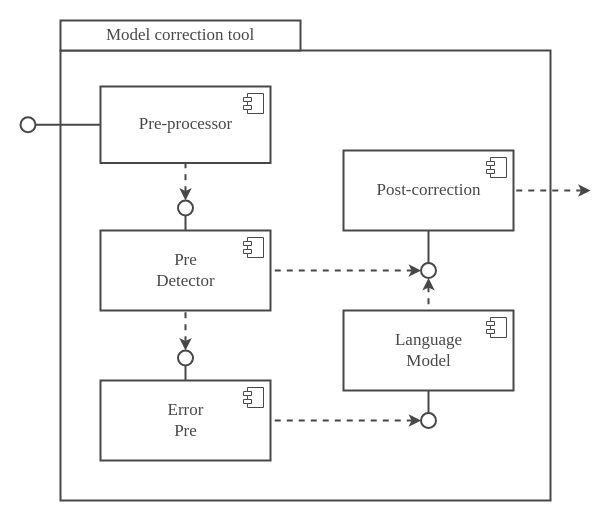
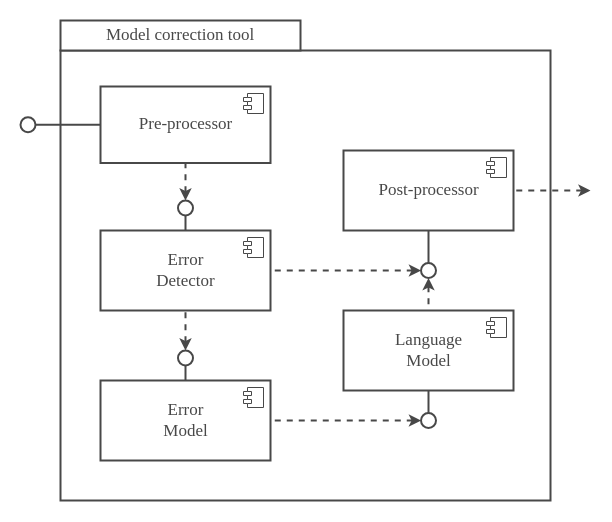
  <mxCell id="0" />
  <mxCell id="1" parent="0" />
  <mxCell id="2" value="" style="rounded=0;whiteSpace=wrap;html=1;strokeWidth=2;strokeColor=#484848;" parent="1" vertex="1"><mxGeometry x="60" y="50" width="490" height="450" as="geometry" /></mxCell>
- <mxCell id="3" value="&lt;font color=&quot;#484848&quot; face=&quot;montserrat semibold&quot;&gt;&lt;span style=&quot;font-size: 17px&quot;&gt;Post-correction&lt;/span&gt;&lt;/font&gt;" style="html=1;dropTarget=0;strokeWidth=2;strokeColor=#484848;" parent="1" vertex="1"><mxGeometry x="343" y="150" width="170" height="80" as="geometry" /></mxCell>
+ <mxCell id="3" value="&lt;font color=&quot;#484848&quot; face=&quot;montserrat semibold&quot;&gt;&lt;span style=&quot;font-size: 17px&quot;&gt;Post-processor&lt;/span&gt;&lt;/font&gt;" style="html=1;dropTarget=0;strokeWidth=2;strokeColor=#484848;" parent="1" vertex="1"><mxGeometry x="343" y="150" width="170" height="80" as="geometry" /></mxCell>
  <mxCell id="4" value="" style="shape=module;jettyWidth=8;jettyHeight=4;strokeColor=#484848;" parent="3" vertex="1"><mxGeometry x="1" width="20" height="20" relative="1" as="geometry"><mxPoint x="-27" y="7" as="offset" /></mxGeometry></mxCell>
- <mxCell id="5" value="&lt;font style=&quot;font-size: 17px&quot;&gt;&lt;span style=&quot;color: rgb(72 , 72 , 72) ; font-family: &amp;#34;montserrat semibold&amp;#34;&quot;&gt;Error&lt;br&gt;&lt;/span&gt;&lt;span style=&quot;color: rgb(72 , 72 , 72) ; font-family: &amp;#34;montserrat semibold&amp;#34;&quot;&gt;Pre&lt;/span&gt;&lt;/font&gt;" style="html=1;dropTarget=0;strokeWidth=2;strokeColor=#484848;" parent="1" vertex="1"><mxGeometry x="100" y="380" width="170" height="80" as="geometry" /></mxCell>
+ <mxCell id="5" value="&lt;font style=&quot;font-size: 17px&quot;&gt;&lt;span style=&quot;color: rgb(72 , 72 , 72) ; font-family: &amp;#34;montserrat semibold&amp;#34;&quot;&gt;Error&lt;br&gt;&lt;/span&gt;&lt;span style=&quot;color: rgb(72 , 72 , 72) ; font-family: &amp;#34;montserrat semibold&amp;#34;&quot;&gt;Model&lt;/span&gt;&lt;/font&gt;" style="html=1;dropTarget=0;strokeWidth=2;strokeColor=#484848;" parent="1" vertex="1"><mxGeometry x="100" y="380" width="170" height="80" as="geometry" /></mxCell>
  <mxCell id="6" value="" style="shape=module;jettyWidth=8;jettyHeight=4;strokeColor=#484848;" parent="5" vertex="1"><mxGeometry x="1" width="20" height="20" relative="1" as="geometry"><mxPoint x="-27" y="7" as="offset" /></mxGeometry></mxCell>
  <mxCell id="7" value="&lt;font color=&quot;#484848&quot; face=&quot;Montserrat Semibold&quot;&gt;&lt;span style=&quot;font-size: 17px&quot;&gt;Model correction tool&lt;/span&gt;&lt;/font&gt;" style="rounded=0;whiteSpace=wrap;html=1;strokeColor=#484848;strokeWidth=2;" parent="1" vertex="1"><mxGeometry x="60" y="20" width="240" height="30" as="geometry" /></mxCell>
  <mxCell id="8" value="&lt;font color=&quot;#484848&quot; face=&quot;montserrat semibold&quot; style=&quot;font-size: 17px&quot;&gt;Pre-processor&lt;/font&gt;" style="html=1;dropTarget=0;strokeWidth=2;strokeColor=#484848;" parent="1" vertex="1"><mxGeometry x="100" y="86" width="170" height="76.5" as="geometry" /></mxCell>
  <mxCell id="9" value="" style="shape=module;jettyWidth=8;jettyHeight=4;strokeColor=#484848;" parent="8" vertex="1"><mxGeometry x="1" width="20" height="20" relative="1" as="geometry"><mxPoint x="-27" y="7" as="offset" /></mxGeometry></mxCell>
  <mxCell id="10" value="&lt;font color=&quot;#484848&quot; face=&quot;montserrat semibold&quot; style=&quot;font-size: 17px&quot;&gt;Language&lt;br&gt;Model&lt;/font&gt;" style="html=1;dropTarget=0;strokeWidth=2;strokeColor=#484848;" parent="1" vertex="1"><mxGeometry x="343" y="310" width="170" height="80" as="geometry" /></mxCell>
  <mxCell id="11" value="" style="shape=module;jettyWidth=8;jettyHeight=4;strokeColor=#484848;" parent="10" vertex="1"><mxGeometry x="1" width="20" height="20" relative="1" as="geometry"><mxPoint x="-27" y="7" as="offset" /></mxGeometry></mxCell>
  <mxCell id="12" value="" style="ellipse;whiteSpace=wrap;html=1;aspect=fixed;strokeColor=#484848;strokeWidth=2;" parent="1" vertex="1"><mxGeometry x="20" y="116.75" width="15" height="15" as="geometry" /></mxCell>
  <mxCell id="13" style="edgeStyle=orthogonalEdgeStyle;rounded=0;orthogonalLoop=1;jettySize=auto;html=1;startArrow=none;startFill=0;endArrow=none;endFill=0;strokeColor=#484848;strokeWidth=2;exitX=1;exitY=0.5;exitDx=0;exitDy=0;entryX=0;entryY=0.5;entryDx=0;entryDy=0;" parent="1" source="12" target="8" edge="1"><mxGeometry relative="1" as="geometry"><mxPoint x="0" y="80" as="sourcePoint" /><mxPoint x="-180" y="-110" as="targetPoint" /><Array as="points"><mxPoint x="35" y="124" /><mxPoint x="35" y="124" /></Array></mxGeometry></mxCell>
  <mxCell id="14" value="" style="ellipse;whiteSpace=wrap;html=1;aspect=fixed;strokeColor=#484848;strokeWidth=2;" parent="1" vertex="1"><mxGeometry x="177.5" y="350" width="15" height="15" as="geometry" /></mxCell>
  <mxCell id="15" value="" style="ellipse;whiteSpace=wrap;html=1;aspect=fixed;strokeColor=#484848;strokeWidth=2;" parent="1" vertex="1"><mxGeometry x="420.5" y="412.5" width="15" height="15" as="geometry" /></mxCell>
  <mxCell id="16" style="edgeStyle=orthogonalEdgeStyle;rounded=0;orthogonalLoop=1;jettySize=auto;html=1;startArrow=none;startFill=0;endArrow=none;endFill=0;strokeColor=#484848;strokeWidth=2;exitX=0.5;exitY=1;exitDx=0;exitDy=0;entryX=0.5;entryY=0;entryDx=0;entryDy=0;" parent="1" source="14" target="5" edge="1"><mxGeometry relative="1" as="geometry"><mxPoint x="300" y="169.71" as="sourcePoint" /><mxPoint x="365" y="169.71" as="targetPoint" /><Array as="points"><mxPoint x="185" y="380" /><mxPoint x="185" y="380" /></Array></mxGeometry></mxCell>
  <mxCell id="17" style="edgeStyle=orthogonalEdgeStyle;rounded=0;orthogonalLoop=1;jettySize=auto;html=1;startArrow=none;startFill=0;endArrow=none;endFill=0;strokeColor=#484848;strokeWidth=2;exitX=0.5;exitY=0;exitDx=0;exitDy=0;entryX=0.5;entryY=1;entryDx=0;entryDy=0;" parent="1" source="15" target="10" edge="1"><mxGeometry relative="1" as="geometry"><mxPoint x="322.5" y="143.5" as="sourcePoint" /><mxPoint x="322.5" y="200" as="targetPoint" /><Array as="points" /></mxGeometry></mxCell>
  <mxCell id="18" value="" style="ellipse;whiteSpace=wrap;html=1;aspect=fixed;strokeColor=#484848;strokeWidth=2;" parent="1" vertex="1"><mxGeometry x="420.5" y="262.5" width="15" height="15" as="geometry" /></mxCell>
  <mxCell id="19" style="edgeStyle=orthogonalEdgeStyle;rounded=0;orthogonalLoop=1;jettySize=auto;html=1;startArrow=none;startFill=0;endArrow=none;endFill=0;strokeColor=#484848;strokeWidth=2;entryX=0.5;entryY=1;entryDx=0;entryDy=0;exitX=0.5;exitY=0;exitDx=0;exitDy=0;" parent="1" source="18" target="3" edge="1"><mxGeometry relative="1" as="geometry"><mxPoint x="428" y="280" as="sourcePoint" /><mxPoint x="322.5" y="220" as="targetPoint" /><Array as="points"><mxPoint x="428" y="230" /><mxPoint x="428" y="230" /></Array></mxGeometry></mxCell>
  <mxCell id="20" style="edgeStyle=orthogonalEdgeStyle;rounded=0;orthogonalLoop=1;jettySize=auto;html=1;endArrow=none;endFill=0;strokeWidth=2;strokeColor=#484848;dashed=1;startArrow=classic;startFill=1;entryX=0.5;entryY=1;entryDx=0;entryDy=0;exitX=0.5;exitY=0;exitDx=0;exitDy=0;" parent="1" source="24" target="8" edge="1"><mxGeometry relative="1" as="geometry"><mxPoint x="340" y="10" as="sourcePoint" /><mxPoint x="372.5" y="9.907" as="targetPoint" /><Array as="points"><mxPoint x="185" y="170" /><mxPoint x="185" y="170" /></Array></mxGeometry></mxCell>
  <mxCell id="21" style="edgeStyle=orthogonalEdgeStyle;rounded=0;orthogonalLoop=1;jettySize=auto;html=1;endArrow=none;endFill=0;strokeWidth=2;strokeColor=#484848;dashed=1;startArrow=classic;startFill=1;entryX=0.5;entryY=0;entryDx=0;entryDy=0;exitX=0.5;exitY=1;exitDx=0;exitDy=0;" parent="1" source="18" target="10" edge="1"><mxGeometry relative="1" as="geometry"><mxPoint x="645" y="144.75" as="sourcePoint" /><mxPoint x="610" y="143" as="targetPoint" /><Array as="points"><mxPoint x="428" y="300" /><mxPoint x="428" y="300" /></Array></mxGeometry></mxCell>
  <mxCell id="22" style="edgeStyle=orthogonalEdgeStyle;rounded=0;orthogonalLoop=1;jettySize=auto;html=1;endArrow=none;endFill=0;strokeWidth=2;strokeColor=#484848;dashed=1;startArrow=classic;startFill=1;entryX=1;entryY=0.5;entryDx=0;entryDy=0;" parent="1" target="3" edge="1"><mxGeometry relative="1" as="geometry"><mxPoint x="590" y="190" as="sourcePoint" /><mxPoint x="620" y="136" as="targetPoint" /><Array as="points"><mxPoint x="590" y="190" /></Array></mxGeometry></mxCell>
  <mxCell id="23" style="edgeStyle=orthogonalEdgeStyle;rounded=0;orthogonalLoop=1;jettySize=auto;html=1;startArrow=none;startFill=0;endArrow=none;endFill=0;strokeColor=#484848;strokeWidth=2;exitX=0.5;exitY=1;exitDx=0;exitDy=0;entryX=0.5;entryY=0;entryDx=0;entryDy=0;" parent="1" source="24" target="25" edge="1"><mxGeometry relative="1" as="geometry"><mxPoint x="195" y="225" as="sourcePoint" /><mxPoint x="190" y="360" as="targetPoint" /><Array as="points"><mxPoint x="185" y="250" /><mxPoint x="185" y="250" /></Array></mxGeometry></mxCell>
  <mxCell id="24" value="" style="ellipse;whiteSpace=wrap;html=1;aspect=fixed;strokeColor=#484848;strokeWidth=2;" parent="1" vertex="1"><mxGeometry x="177.5" y="200" width="15" height="15" as="geometry" /></mxCell>
- <mxCell id="25" value="&lt;font style=&quot;font-size: 17px&quot;&gt;&lt;span style=&quot;color: rgb(72 , 72 , 72) ; font-family: &amp;#34;montserrat semibold&amp;#34;&quot;&gt;Pre&lt;br&gt;&lt;/span&gt;&lt;font color=&quot;#484848&quot; face=&quot;montserrat semibold&quot;&gt;Detector&lt;/font&gt;&lt;br&gt;&lt;/font&gt;" style="html=1;dropTarget=0;strokeWidth=2;strokeColor=#484848;" parent="1" vertex="1"><mxGeometry x="100" y="230" width="170" height="80" as="geometry" /></mxCell>
+ <mxCell id="25" value="&lt;font style=&quot;font-size: 17px&quot;&gt;&lt;span style=&quot;color: rgb(72 , 72 , 72) ; font-family: &amp;#34;montserrat semibold&amp;#34;&quot;&gt;Error&lt;br&gt;&lt;/span&gt;&lt;font color=&quot;#484848&quot; face=&quot;montserrat semibold&quot;&gt;Detector&lt;/font&gt;&lt;br&gt;&lt;/font&gt;" style="html=1;dropTarget=0;strokeWidth=2;strokeColor=#484848;" parent="1" vertex="1"><mxGeometry x="100" y="230" width="170" height="80" as="geometry" /></mxCell>
  <mxCell id="26" value="" style="shape=module;jettyWidth=8;jettyHeight=4;strokeColor=#484848;" parent="25" vertex="1"><mxGeometry x="1" width="20" height="20" relative="1" as="geometry"><mxPoint x="-27" y="7" as="offset" /></mxGeometry></mxCell>
  <mxCell id="27" value="" style="edgeStyle=orthogonalEdgeStyle;rounded=0;orthogonalLoop=1;jettySize=auto;html=1;endArrow=none;endFill=0;strokeWidth=2;strokeColor=#484848;dashed=1;startArrow=classic;startFill=1;entryX=1;entryY=0.5;entryDx=0;entryDy=0;exitX=0;exitY=0.5;exitDx=0;exitDy=0;" parent="1" source="15" target="5" edge="1"><mxGeometry relative="1" as="geometry"><mxPoint x="397.5" y="133.5" as="sourcePoint" /><mxPoint x="222.5" y="350" as="targetPoint" /><Array as="points"><mxPoint x="280" y="420" /><mxPoint x="280" y="420" /></Array></mxGeometry></mxCell>
  <mxCell id="28" style="edgeStyle=orthogonalEdgeStyle;rounded=0;orthogonalLoop=1;jettySize=auto;html=1;endArrow=none;endFill=0;strokeWidth=2;strokeColor=#484848;dashed=1;startArrow=classic;startFill=1;entryX=0.5;entryY=1;entryDx=0;entryDy=0;exitX=0.5;exitY=0;exitDx=0;exitDy=0;" parent="1" source="14" target="25" edge="1"><mxGeometry relative="1" as="geometry"><mxPoint x="195" y="210" as="sourcePoint" /><mxPoint x="195" y="172.5" as="targetPoint" /><Array as="points"><mxPoint x="185" y="340" /><mxPoint x="185" y="340" /></Array></mxGeometry></mxCell>
  <mxCell id="29" style="edgeStyle=orthogonalEdgeStyle;rounded=0;orthogonalLoop=1;jettySize=auto;html=1;endArrow=none;endFill=0;strokeWidth=2;strokeColor=#484848;dashed=1;startArrow=classic;startFill=1;entryX=1;entryY=0.5;entryDx=0;entryDy=0;exitX=0;exitY=0.5;exitDx=0;exitDy=0;" edge="1" parent="1" source="18" target="25"><mxGeometry relative="1" as="geometry"><mxPoint x="195" y="210" as="sourcePoint" /><mxPoint x="195" y="172.5" as="targetPoint" /><Array as="points"><mxPoint x="421" y="270" /></Array></mxGeometry></mxCell>
